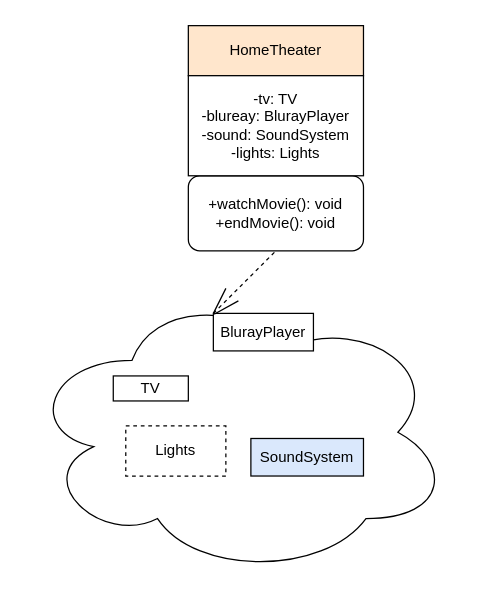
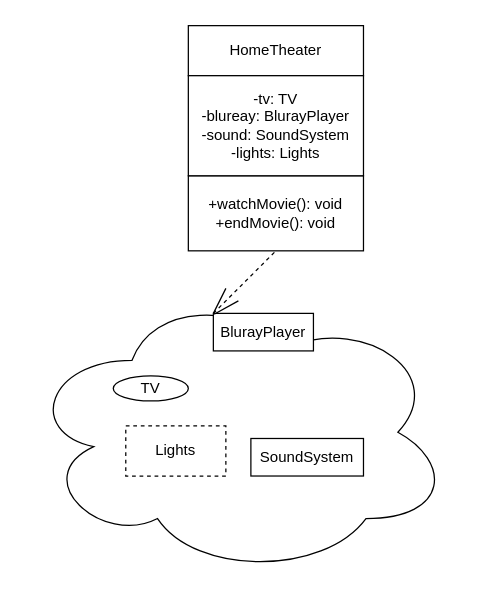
  <mxCell id="0" />
  <mxCell id="1" parent="0" />
- <mxCell id="2" value="HomeTheater" style="rounded=0;whiteSpace=wrap;html=1;fillColor=#ffe6cc;" parent="1" vertex="1"><mxGeometry x="150" y="20" width="140" height="40" as="geometry" /></mxCell>
- <mxCell id="3" value="+watchMovie(): void&lt;br&gt;+endMovie(): void" style="whiteSpace=wrap;html=1;rounded=1;" parent="1" vertex="1"><mxGeometry x="150" y="140" width="140" height="60" as="geometry" /></mxCell>
+ <mxCell id="2" value="HomeTheater" style="rounded=0;whiteSpace=wrap;html=1;" parent="1" vertex="1"><mxGeometry x="150" y="20" width="140" height="40" as="geometry" /></mxCell>
+ <mxCell id="3" value="+watchMovie(): void&lt;br&gt;+endMovie(): void" style="rounded=0;whiteSpace=wrap;html=1;" parent="1" vertex="1"><mxGeometry x="150" y="140" width="140" height="60" as="geometry" /></mxCell>
  <mxCell id="4" value="" style="ellipse;shape=cloud;whiteSpace=wrap;html=1;" parent="1" vertex="1"><mxGeometry x="20" y="230" width="340" height="230" as="geometry" /></mxCell>
- <mxCell id="5" value="TV" style="rounded=0;whiteSpace=wrap;html=1;" parent="1" vertex="1"><mxGeometry x="90" y="300" width="60" height="20" as="geometry" /></mxCell>
+ <mxCell id="5" value="TV" style="ellipse;whiteSpace=wrap;html=1;" parent="1" vertex="1"><mxGeometry x="90" y="300" width="60" height="20" as="geometry" /></mxCell>
  <mxCell id="6" value="BlurayPlayer" style="rounded=0;whiteSpace=wrap;html=1;" parent="1" vertex="1"><mxGeometry x="170" y="250" width="80" height="30" as="geometry" /></mxCell>
- <mxCell id="7" value="SoundSystem" style="rounded=0;whiteSpace=wrap;html=1;fillColor=#dae8fc;" parent="1" vertex="1"><mxGeometry x="200" y="350" width="90" height="30" as="geometry" /></mxCell>
+ <mxCell id="7" value="SoundSystem" style="rounded=0;whiteSpace=wrap;html=1;" parent="1" vertex="1"><mxGeometry x="200" y="350" width="90" height="30" as="geometry" /></mxCell>
  <mxCell id="8" value="Lights" style="rounded=0;whiteSpace=wrap;html=1;dashed=1;" parent="1" vertex="1"><mxGeometry x="100" y="340" width="80" height="40" as="geometry" /></mxCell>
  <mxCell id="9" value="" style="endArrow=none;dashed=1;html=1;entryX=0.5;entryY=1;entryDx=0;entryDy=0;" parent="1" target="3" edge="1"><mxGeometry width="50" height="50" relative="1" as="geometry"><mxPoint x="170" y="250" as="sourcePoint" /><mxPoint x="290" y="200" as="targetPoint" /></mxGeometry></mxCell>
  <mxCell id="10" value="-tv: TV&lt;br&gt;-blureay: BlurayPlayer&lt;br&gt;-sound: SoundSystem&lt;br&gt;-lights: Lights" style="rounded=0;whiteSpace=wrap;html=1;" vertex="1" parent="1"><mxGeometry x="150" y="60" width="140" height="80" as="geometry" /></mxCell>
  <mxCell id="11" value="" style="endArrow=none;html=1;" edge="1" parent="1"><mxGeometry width="50" height="50" relative="1" as="geometry"><mxPoint x="170" y="250" as="sourcePoint" /><mxPoint x="180" y="230" as="targetPoint" /></mxGeometry></mxCell>
  <mxCell id="12" value="" style="endArrow=none;html=1;exitX=0.443;exitY=0.09;exitDx=0;exitDy=0;exitPerimeter=0;" edge="1" parent="1" source="4"><mxGeometry width="50" height="50" relative="1" as="geometry"><mxPoint x="170" y="270" as="sourcePoint" /><mxPoint x="190" y="240" as="targetPoint" /></mxGeometry></mxCell>
